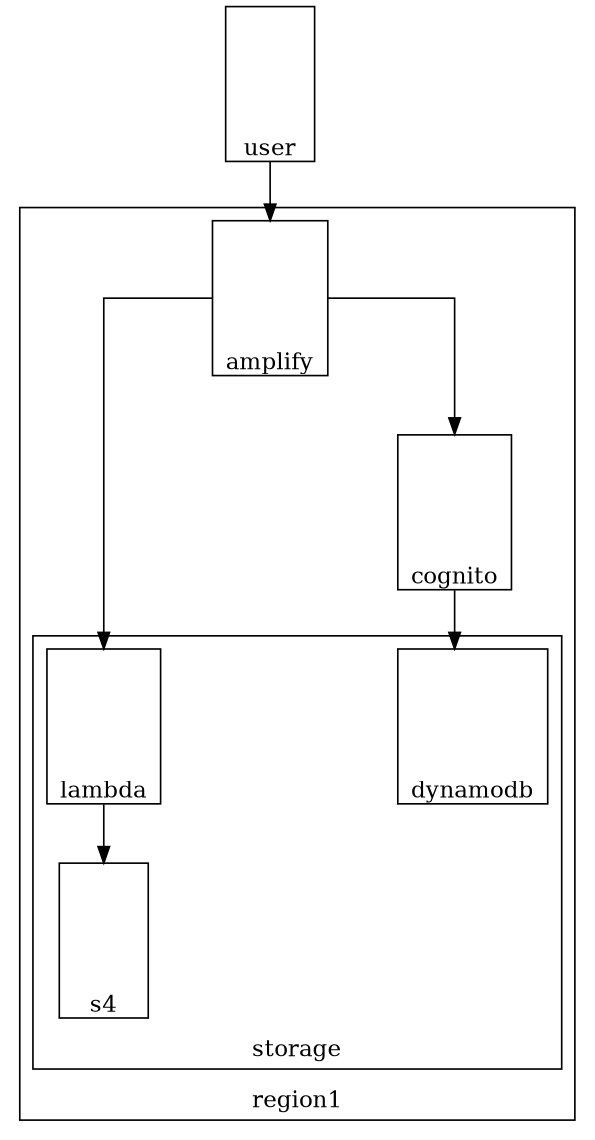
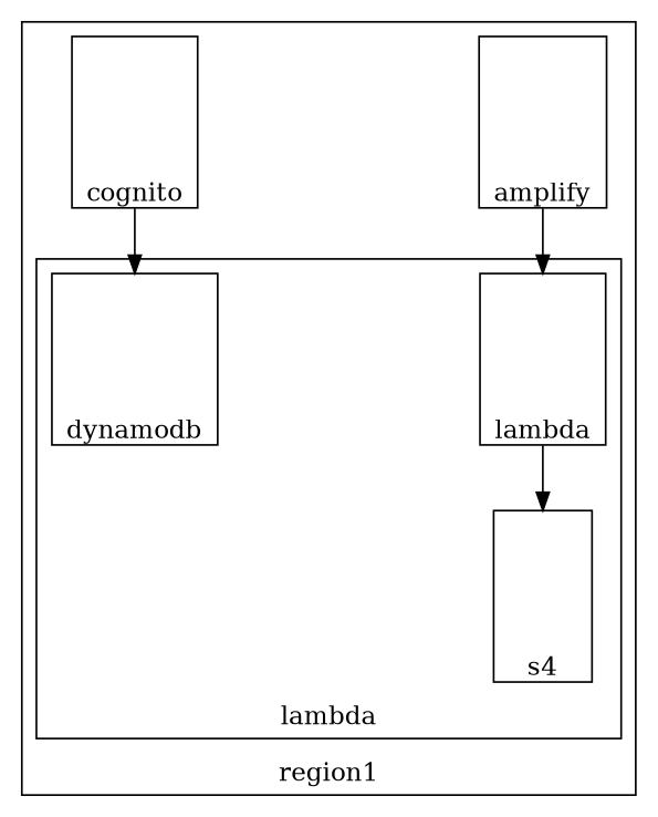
  digraph {
    nodesep=2
    splines=ortho
    node [labelloc=b shape=box]
    n1 [height=1.3 label=dynamodb]
    n2 [height=1.3 label=s4]
    n3 [height=1.3 label=lambda]
    n4 [height=1.3 label=amplify]
    n5 [height=1.3 label=cognito]
-   n6 [height=1.3 label=user]
    subgraph cluster_1 {
      color=black
      label=region1
      labelloc=b
      rank=same
      n4
      n5
      subgraph cluster_2 {
        color=black
-       label=storage
+       label=lambda
        labelloc=b
        rank=same
        n1
        n2
        n3
      }
    }
    subgraph cluster_3 {
      color=black
      label=storage
      labelloc=b
      rank=same
    }
    subgraph cluster_4 {
      color=black
      label=private
      labelloc=b
      rank=same
    }
    n3 -> n2
    n4 -> n3
-   n4 -> n5
    n5 -> n1
-   n6 -> n4
  }
